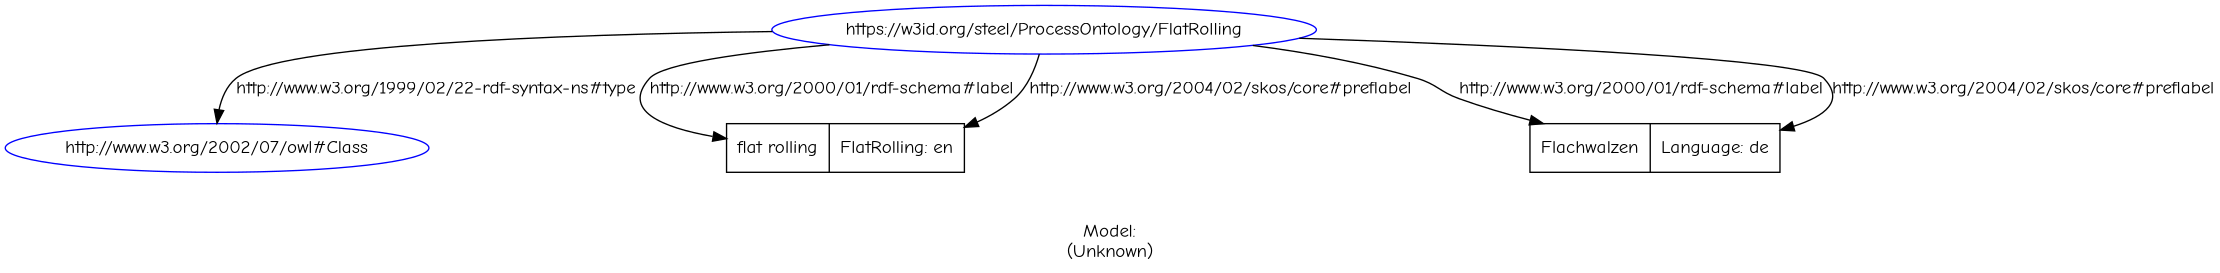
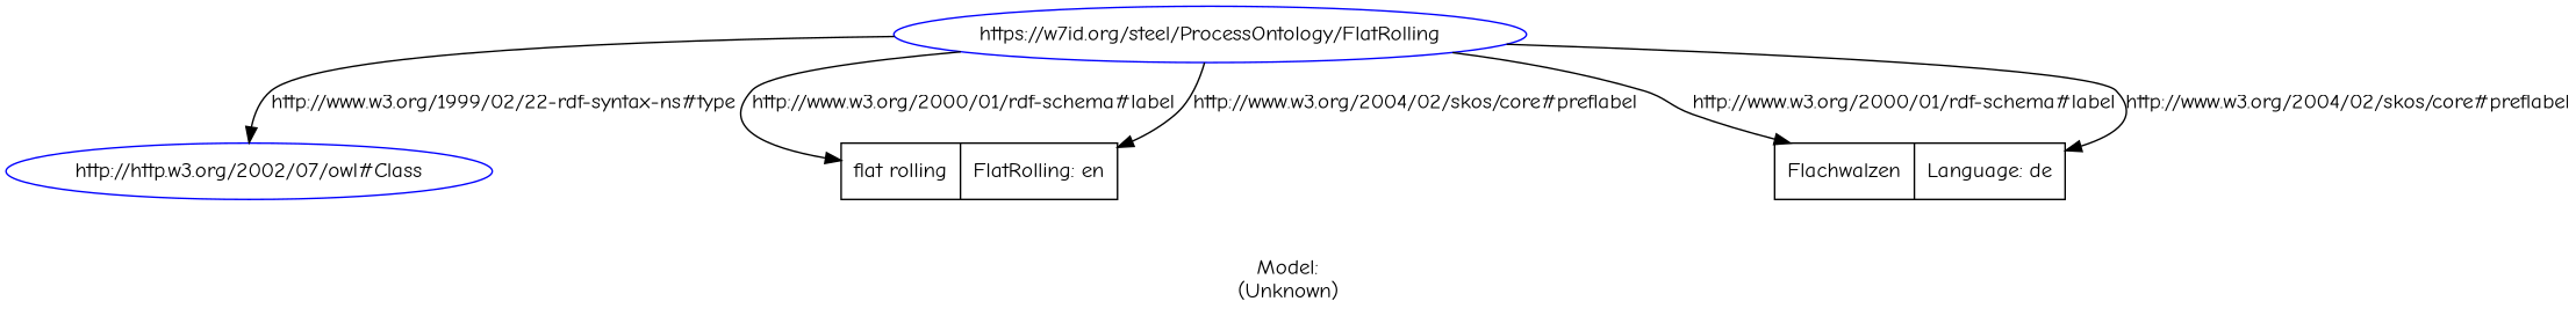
  digraph {
    fontname="Comic Neue"
    label="\n\nModel:\n(Unknown)"
    rankdir=TB
    node [fontname="Comic Neue" shape=ellipse]
    edge [fontname="Comic Neue"]
-   n1 [color=blue label="https://w3id.org/steel/ProcessOntology/FlatRolling"]
-   n2 [color=blue label="http://www.w3.org/2002/07/owl#Class"]
+   n1 [color=blue label="https://w7id.org/steel/ProcessOntology/FlatRolling"]
+   n2 [color=blue label="http://http.w3.org/2002/07/owl#Class"]
    n3 [label="flat rolling|FlatRolling: en" shape=record]
    n4 [label="Flachwalzen|Language: de" shape=record]
    n1 -> n2 [label="http://www.w3.org/1999/02/22-rdf-syntax-ns#type"]
    n1 -> n3 [label="http://www.w3.org/2000/01/rdf-schema#label"]
    n1 -> n3 [label="http://www.w3.org/2004/02/skos/core#preflabel"]
    n1 -> n4 [label="http://www.w3.org/2000/01/rdf-schema#label"]
    n1 -> n4 [label="http://www.w3.org/2004/02/skos/core#preflabel"]
  }
